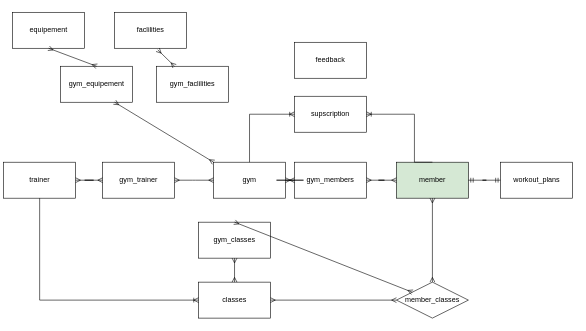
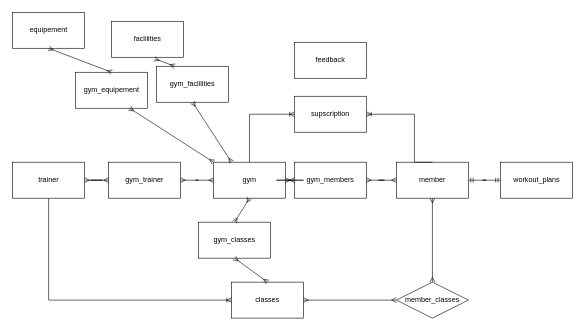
  <mxCell id="0" />
  <mxCell id="1" parent="0" />
  <mxCell id="2" value="workout_plans" style="rounded=0;whiteSpace=wrap;html=1;" vertex="1" parent="1"><mxGeometry x="833.5" y="270" width="120" height="60" as="geometry" /></mxCell>
  <mxCell id="3" value="feedback" style="rounded=0;whiteSpace=wrap;html=1;" vertex="1" parent="1"><mxGeometry x="490" y="70" width="120" height="60" as="geometry" /></mxCell>
  <mxCell id="4" value="gym" style="rounded=0;whiteSpace=wrap;html=1;" vertex="1" parent="1"><mxGeometry x="355" y="270" width="120" height="60" as="geometry" /></mxCell>
  <mxCell id="5" value="supscription" style="rounded=0;whiteSpace=wrap;html=1;" vertex="1" parent="1"><mxGeometry x="490" y="160" width="120" height="60" as="geometry" /></mxCell>
- <mxCell id="6" value="member" style="rounded=0;whiteSpace=wrap;html=1;fillColor=#d5e8d4;" vertex="1" parent="1"><mxGeometry x="660" y="270" width="120" height="60" as="geometry" /></mxCell>
+ <mxCell id="6" value="member" style="rounded=0;whiteSpace=wrap;html=1;" vertex="1" parent="1"><mxGeometry x="660" y="270" width="120" height="60" as="geometry" /></mxCell>
  <mxCell id="7" value="equipement" style="rounded=0;whiteSpace=wrap;html=1;" vertex="1" parent="1"><mxGeometry x="20" y="20" width="120" height="60" as="geometry" /></mxCell>
- <mxCell id="8" value="trainer" style="rounded=0;whiteSpace=wrap;html=1;" vertex="1" parent="1"><mxGeometry x="5" y="270" width="120" height="60" as="geometry" /></mxCell>
- <mxCell id="9" value="faclilities" style="rounded=0;whiteSpace=wrap;html=1;" vertex="1" parent="1"><mxGeometry x="190" y="20" width="120" height="60" as="geometry" /></mxCell>
- <mxCell id="10" value="classes" style="rounded=0;whiteSpace=wrap;html=1;" vertex="1" parent="1"><mxGeometry x="330" y="470" width="120" height="60" as="geometry" /></mxCell>
+ <mxCell id="8" value="trainer" style="rounded=0;whiteSpace=wrap;html=1;" vertex="1" parent="1"><mxGeometry x="20" y="270" width="120" height="60" as="geometry" /></mxCell>
+ <mxCell id="9" value="faclilities" style="rounded=0;whiteSpace=wrap;html=1;" vertex="1" parent="1"><mxGeometry x="185" y="35" width="120" height="60" as="geometry" /></mxCell>
+ <mxCell id="10" value="classes" style="rounded=0;whiteSpace=wrap;html=1;" vertex="1" parent="1"><mxGeometry x="385" y="470" width="120" height="60" as="geometry" /></mxCell>
  <mxCell id="11" value="gym_classes" style="rounded=0;whiteSpace=wrap;html=1;" vertex="1" parent="1"><mxGeometry x="330" y="370" width="120" height="60" as="geometry" /></mxCell>
- <mxCell id="12" value="gym_trainer" style="rounded=0;whiteSpace=wrap;html=1;" vertex="1" parent="1"><mxGeometry x="170" y="270" width="120" height="60" as="geometry" /></mxCell>
+ <mxCell id="12" value="gym_trainer" style="rounded=0;whiteSpace=wrap;html=1;" vertex="1" parent="1"><mxGeometry x="180" y="270" width="120" height="60" as="geometry" /></mxCell>
  <mxCell id="13" value="gym_members" style="rounded=0;whiteSpace=wrap;html=1;" vertex="1" parent="1"><mxGeometry x="490" y="270" width="120" height="60" as="geometry" /></mxCell>
  <mxCell id="14" value="member_classes" style="rhombus;whiteSpace=wrap;html=1;" vertex="1" parent="1"><mxGeometry x="660" y="470" width="120" height="60" as="geometry" /></mxCell>
  <mxCell id="15" value="" style="edgeStyle=entityRelationEdgeStyle;fontSize=12;html=1;endArrow=ERmany;startArrow=ERmany;rounded=0;entryX=1;entryY=0.5;entryDx=0;entryDy=0;exitX=0;exitY=0.5;exitDx=0;exitDy=0;" edge="1" parent="1" source="13" target="4"><mxGeometry width="100" height="100" relative="1" as="geometry"><mxPoint x="420" y="440" as="sourcePoint" /><mxPoint x="520" y="340" as="targetPoint" /></mxGeometry></mxCell>
  <mxCell id="16" value="" style="edgeStyle=entityRelationEdgeStyle;fontSize=12;html=1;endArrow=ERmany;startArrow=ERmany;rounded=0;entryX=1;entryY=0.5;entryDx=0;entryDy=0;exitX=0;exitY=0.5;exitDx=0;exitDy=0;" edge="1" parent="1" source="6" target="13"><mxGeometry width="100" height="100" relative="1" as="geometry"><mxPoint x="500" y="310" as="sourcePoint" /><mxPoint x="460" y="310" as="targetPoint" /></mxGeometry></mxCell>
  <mxCell id="17" value="" style="edgeStyle=entityRelationEdgeStyle;fontSize=12;html=1;endArrow=ERmany;startArrow=ERmany;rounded=0;entryX=1;entryY=0.5;entryDx=0;entryDy=0;exitX=0;exitY=0.5;exitDx=0;exitDy=0;" edge="1" parent="1" source="4" target="12"><mxGeometry width="100" height="100" relative="1" as="geometry"><mxPoint x="330" y="310" as="sourcePoint" /><mxPoint x="470" y="320" as="targetPoint" /></mxGeometry></mxCell>
  <mxCell id="18" value="" style="edgeStyle=entityRelationEdgeStyle;fontSize=12;html=1;endArrow=ERmany;startArrow=ERmany;rounded=0;entryX=1;entryY=0.5;entryDx=0;entryDy=0;exitX=0;exitY=0.5;exitDx=0;exitDy=0;" edge="1" parent="1" source="12" target="8"><mxGeometry width="100" height="100" relative="1" as="geometry"><mxPoint x="520" y="330" as="sourcePoint" /><mxPoint x="480" y="330" as="targetPoint" /></mxGeometry></mxCell>
- <mxCell id="19" value="" style="fontSize=12;html=1;endArrow=ERmany;startArrow=ERmany;rounded=0;exitX=0.5;exitY=0;exitDx=0;exitDy=0;" edge="1" parent="1" source="11" target="14"><mxGeometry width="100" height="100" relative="1" as="geometry"><mxPoint x="530" y="340" as="sourcePoint" /><mxPoint x="490" y="340" as="targetPoint" /></mxGeometry></mxCell>
+ <mxCell id="19" value="" style="fontSize=12;html=1;endArrow=ERmany;startArrow=ERmany;rounded=0;entryX=0.5;entryY=1;entryDx=0;entryDy=0;exitX=0.5;exitY=0;exitDx=0;exitDy=0;" edge="1" parent="1" source="11" target="4"><mxGeometry width="100" height="100" relative="1" as="geometry"><mxPoint x="530" y="340" as="sourcePoint" /><mxPoint x="490" y="340" as="targetPoint" /></mxGeometry></mxCell>
  <mxCell id="20" value="" style="fontSize=12;html=1;endArrow=ERmany;startArrow=ERmany;rounded=0;exitX=0.5;exitY=0;exitDx=0;exitDy=0;entryX=0.5;entryY=1;entryDx=0;entryDy=0;" edge="1" parent="1" source="10" target="11"><mxGeometry width="100" height="100" relative="1" as="geometry"><mxPoint x="389.5" y="470" as="sourcePoint" /><mxPoint x="390" y="430" as="targetPoint" /></mxGeometry></mxCell>
  <mxCell id="21" value="" style="edgeStyle=orthogonalEdgeStyle;fontSize=12;html=1;endArrow=ERoneToMany;rounded=0;exitX=0.5;exitY=1;exitDx=0;exitDy=0;entryX=0;entryY=0.5;entryDx=0;entryDy=0;" edge="1" parent="1" source="8" target="10"><mxGeometry width="100" height="100" relative="1" as="geometry"><mxPoint x="100" y="560" as="sourcePoint" /><mxPoint x="200" y="460" as="targetPoint" /></mxGeometry></mxCell>
  <mxCell id="22" value="" style="edgeStyle=entityRelationEdgeStyle;fontSize=12;html=1;endArrow=ERmandOne;startArrow=ERmandOne;rounded=0;exitX=1;exitY=0.5;exitDx=0;exitDy=0;entryX=0;entryY=0.5;entryDx=0;entryDy=0;" edge="1" parent="1" source="6" target="2"><mxGeometry width="100" height="100" relative="1" as="geometry"><mxPoint x="690" as="sourcePoint" y="240" /><mxPoint x="790" y="140" as="targetPoint" /></mxGeometry></mxCell>
  <mxCell id="23" value="" style="fontSize=12;html=1;endArrow=ERmany;startArrow=ERmany;rounded=0;entryX=0.5;entryY=1;entryDx=0;entryDy=0;exitX=0.5;exitY=0;exitDx=0;exitDy=0;" edge="1" parent="1" source="14" target="6"><mxGeometry width="100" height="100" relative="1" as="geometry"><mxPoint x="180" y="310" as="sourcePoint" /><mxPoint x="150" y="310" as="targetPoint" /></mxGeometry></mxCell>
  <mxCell id="24" value="" style="fontSize=12;html=1;endArrow=ERmany;startArrow=ERmany;rounded=0;entryX=1;entryY=0.5;entryDx=0;entryDy=0;exitX=0;exitY=0.5;exitDx=0;exitDy=0;" edge="1" parent="1" source="14" target="10"><mxGeometry width="100" height="100" relative="1" as="geometry"><mxPoint x="730" y="480" as="sourcePoint" /><mxPoint x="730" y="340" as="targetPoint" /></mxGeometry></mxCell>
  <mxCell id="25" value="" style="edgeStyle=orthogonalEdgeStyle;fontSize=12;html=1;endArrow=ERoneToMany;rounded=0;exitX=0.5;exitY=0;exitDx=0;exitDy=0;entryX=0;entryY=0.5;entryDx=0;entryDy=0;" edge="1" parent="1" source="4" target="5"><mxGeometry width="100" height="100" relative="1" as="geometry"><mxPoint x="409.47" y="390" as="sourcePoint" /><mxPoint x="659.47" y="560" as="targetPoint" /></mxGeometry></mxCell>
  <mxCell id="26" value="" style="edgeStyle=orthogonalEdgeStyle;fontSize=12;html=1;endArrow=ERoneToMany;rounded=0;exitX=0.5;exitY=0;exitDx=0;exitDy=0;entryX=1;entryY=0.5;entryDx=0;entryDy=0;" edge="1" parent="1" source="6" target="5"><mxGeometry width="100" height="100" relative="1" as="geometry"><mxPoint x="400" y="280" as="sourcePoint" /><mxPoint x="500" y="200" as="targetPoint" /><Array as="points"><mxPoint x="690" y="270" /><mxPoint x="690" y="190" /></Array></mxGeometry></mxCell>
  <mxCell id="27" value="gym_faclilities" style="rounded=0;whiteSpace=wrap;html=1;" vertex="1" parent="1"><mxGeometry x="260" y="110" width="120" height="60" as="geometry" /></mxCell>
- <mxCell id="28" value="gym_equipement" style="rounded=0;whiteSpace=wrap;html=1;" vertex="1" parent="1"><mxGeometry x="100" y="110" width="120" height="60" as="geometry" /></mxCell>
+ <mxCell id="28" value="gym_equipement" style="rounded=0;whiteSpace=wrap;html=1;" vertex="1" parent="1"><mxGeometry x="125" y="120" width="120" height="60" as="geometry" /></mxCell>
+ <mxCell id="29" value="" style="fontSize=12;html=1;endArrow=ERmany;startArrow=ERmany;rounded=0;entryX=0.5;entryY=1;entryDx=0;entryDy=0;exitX=0.25;exitY=0;exitDx=0;exitDy=0;" edge="1" parent="1" source="4" target="27"><mxGeometry width="100" height="100" relative="1" as="geometry"><mxPoint x="730" y="480" as="sourcePoint" /><mxPoint x="730" y="340" as="targetPoint" /></mxGeometry></mxCell>
  <mxCell id="30" value="" style="fontSize=12;html=1;endArrow=ERmany;startArrow=ERmany;rounded=0;entryX=0.599;entryY=1.042;entryDx=0;entryDy=0;exitX=0.25;exitY=0;exitDx=0;exitDy=0;entryPerimeter=0;" edge="1" parent="1" source="27" target="9"><mxGeometry width="100" height="100" relative="1" as="geometry"><mxPoint x="370" y="280" as="sourcePoint" /><mxPoint x="330" y="180" as="targetPoint" /></mxGeometry></mxCell>
  <mxCell id="31" value="" style="fontSize=12;html=1;endArrow=ERmany;startArrow=ERmany;rounded=0;entryX=0.5;entryY=1;entryDx=0;entryDy=0;exitX=0.5;exitY=0;exitDx=0;exitDy=0;" edge="1" parent="1" source="28" target="7"><mxGeometry width="100" height="100" relative="1" as="geometry"><mxPoint x="300" y="120" as="sourcePoint" /><mxPoint x="272" y="93" as="targetPoint" /></mxGeometry></mxCell>
  <mxCell id="32" value="" style="fontSize=12;html=1;endArrow=ERmany;startArrow=ERmany;rounded=0;entryX=0.75;entryY=1;entryDx=0;entryDy=0;exitX=0;exitY=0;exitDx=0;exitDy=0;" edge="1" parent="1" source="4" target="28"><mxGeometry width="100" height="100" relative="1" as="geometry"><mxPoint x="170" y="120" as="sourcePoint" /><mxPoint x="90" y="90" as="targetPoint" /></mxGeometry></mxCell>
